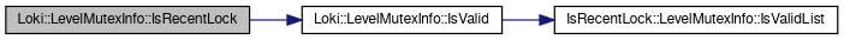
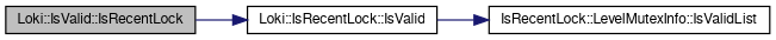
  digraph {
    rankdir=LR
    node [color=black fontname=FreeSans fontsize=10 shape=record]
    edge [color=midnightblue fontname=FreeSans fontsize=10 labelfontname=FreeSans labelfontsize=10 style=solid]
-   n1 [fillcolor=grey75 fontcolor=black height=0.2 label="Loki::LevelMutexInfo::IsRecentLock" style=filled width=0.4]
-   n2 [height=0.2 label="Loki::LevelMutexInfo::IsValid" width=0.4]
+   n1 [fillcolor=grey75 fontcolor=black height=0.2 label="Loki::IsValid::IsRecentLock" style=filled width=0.4]
+   n2 [height=0.2 label="Loki::IsRecentLock::IsValid" width=0.4]
    n3 [height=0.2 label="IsRecentLock::LevelMutexInfo::IsValidList" width=0.4]
    n1 -> n2
    n2 -> n3
  }
